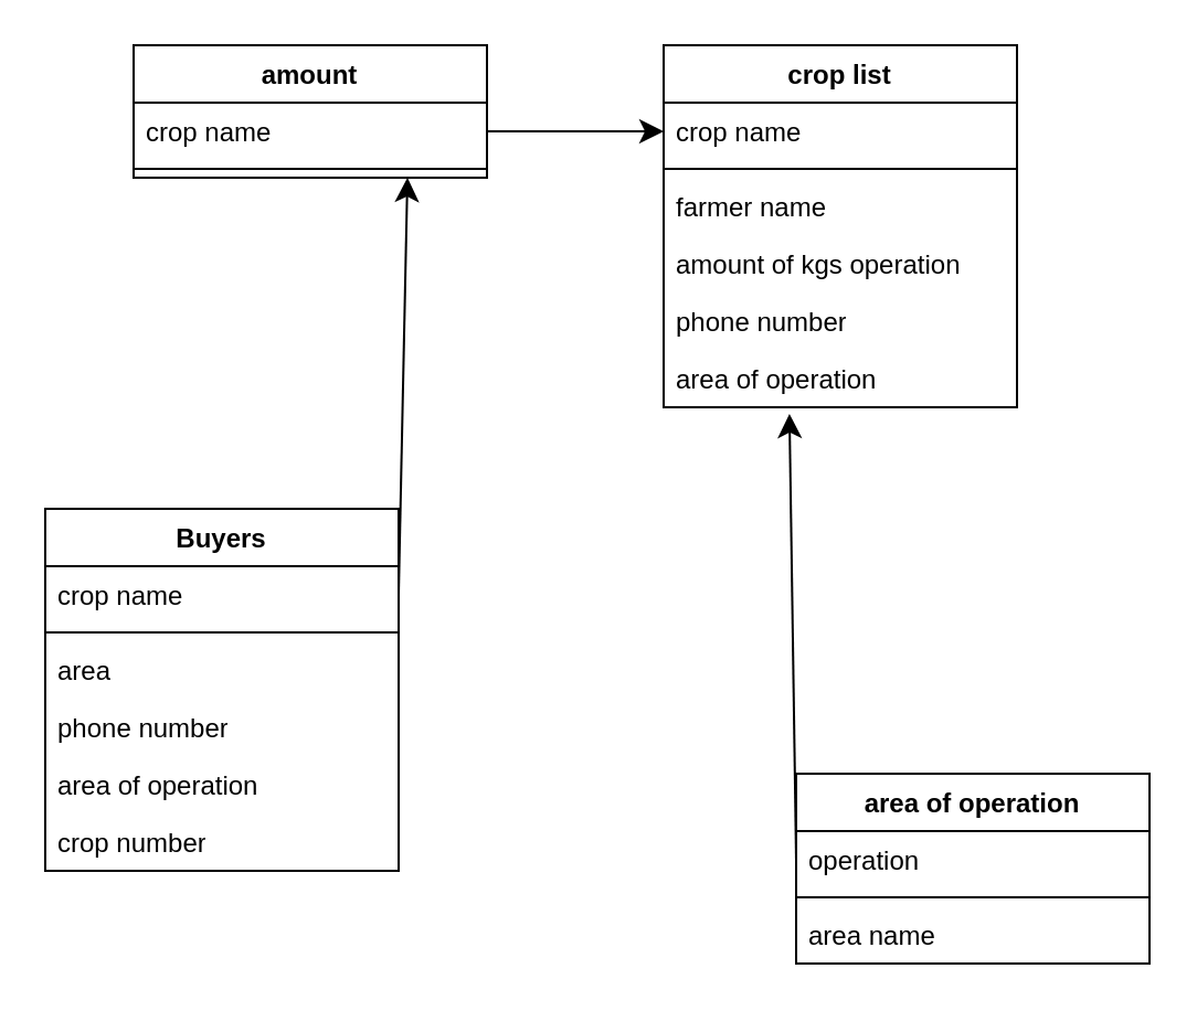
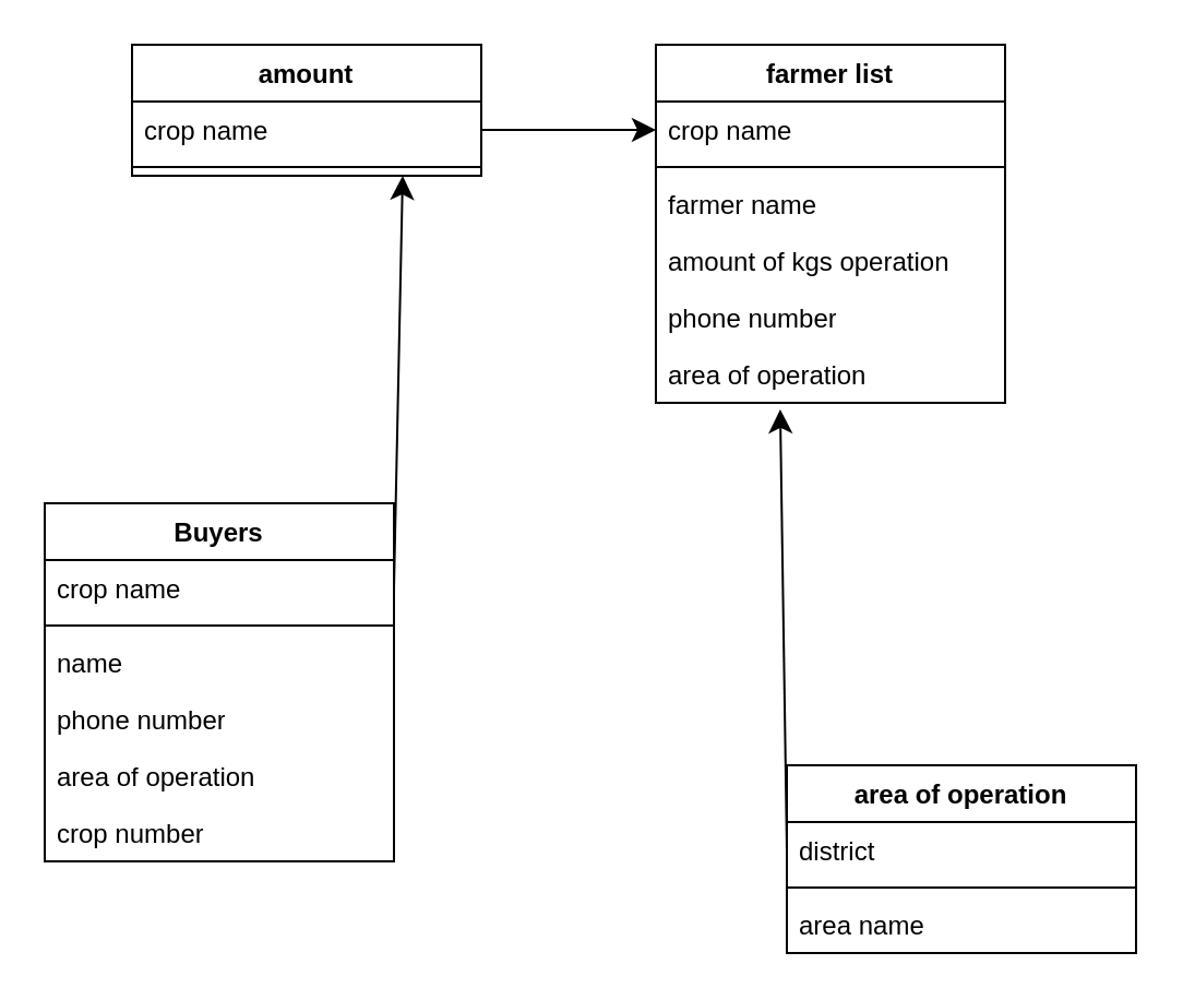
  <mxCell id="0" />
  <mxCell id="1" parent="0" />
  <mxCell id="2" value="amount" style="swimlane;fontStyle=1;align=center;verticalAlign=top;childLayout=stackLayout;horizontal=1;startSize=26;horizontalStack=0;resizeParent=1;resizeParentMax=0;resizeLast=0;collapsible=1;marginBottom=0;whiteSpace=wrap;html=1;" vertex="1" parent="1"><mxGeometry x="60" y="20" width="160" height="60" as="geometry" /></mxCell>
  <mxCell id="3" value="crop name" style="text;strokeColor=none;fillColor=none;align=left;verticalAlign=top;spacingLeft=4;spacingRight=4;overflow=hidden;rotatable=0;points=[[0,0.5],[1,0.5]];portConstraint=eastwest;whiteSpace=wrap;html=1;" vertex="1" parent="2"><mxGeometry y="26" width="160" height="26" as="geometry" /></mxCell>
  <mxCell id="4" value="" style="line;strokeWidth=1;fillColor=none;align=left;verticalAlign=middle;spacingTop=-1;spacingLeft=3;spacingRight=3;rotatable=0;labelPosition=right;points=[];portConstraint=eastwest;strokeColor=inherit;" vertex="1" parent="2"><mxGeometry y="52" width="160" height="8" as="geometry" /></mxCell>
- <mxCell id="5" value="crop list" style="swimlane;fontStyle=1;align=center;verticalAlign=top;childLayout=stackLayout;horizontal=1;startSize=26;horizontalStack=0;resizeParent=1;resizeParentMax=0;resizeLast=0;collapsible=1;marginBottom=0;whiteSpace=wrap;html=1;" vertex="1" parent="1"><mxGeometry x="300" y="20" width="160" height="164" as="geometry" /></mxCell>
+ <mxCell id="5" value="farmer list" style="swimlane;fontStyle=1;align=center;verticalAlign=top;childLayout=stackLayout;horizontal=1;startSize=26;horizontalStack=0;resizeParent=1;resizeParentMax=0;resizeLast=0;collapsible=1;marginBottom=0;whiteSpace=wrap;html=1;" vertex="1" parent="1"><mxGeometry x="300" y="20" width="160" height="164" as="geometry" /></mxCell>
  <mxCell id="6" value="crop name" style="text;strokeColor=none;fillColor=none;align=left;verticalAlign=top;spacingLeft=4;spacingRight=4;overflow=hidden;rotatable=0;points=[[0,0.5],[1,0.5]];portConstraint=eastwest;whiteSpace=wrap;html=1;" vertex="1" parent="5"><mxGeometry y="26" width="160" height="26" as="geometry" /></mxCell>
  <mxCell id="7" value="" style="line;strokeWidth=1;fillColor=none;align=left;verticalAlign=middle;spacingTop=-1;spacingLeft=3;spacingRight=3;rotatable=0;labelPosition=right;points=[];portConstraint=eastwest;strokeColor=inherit;" vertex="1" parent="5"><mxGeometry y="52" width="160" height="8" as="geometry" /></mxCell>
  <mxCell id="8" value="farmer name" style="text;strokeColor=none;fillColor=none;align=left;verticalAlign=top;spacingLeft=4;spacingRight=4;overflow=hidden;rotatable=0;points=[[0,0.5],[1,0.5]];portConstraint=eastwest;whiteSpace=wrap;html=1;" vertex="1" parent="5"><mxGeometry y="60" width="160" height="26" as="geometry" /></mxCell>
  <mxCell id="9" value="amount of kgs operation" style="text;strokeColor=none;fillColor=none;align=left;verticalAlign=top;spacingLeft=4;spacingRight=4;overflow=hidden;rotatable=0;points=[[0,0.5],[1,0.5]];portConstraint=eastwest;whiteSpace=wrap;html=1;" vertex="1" parent="5"><mxGeometry y="86" width="160" height="26" as="geometry" /></mxCell>
  <mxCell id="10" value="phone number" style="text;strokeColor=none;fillColor=none;align=left;verticalAlign=top;spacingLeft=4;spacingRight=4;overflow=hidden;rotatable=0;points=[[0,0.5],[1,0.5]];portConstraint=eastwest;whiteSpace=wrap;html=1;" vertex="1" parent="5"><mxGeometry y="112" width="160" height="26" as="geometry" /></mxCell>
  <mxCell id="11" value="area of operation" style="text;strokeColor=none;fillColor=none;align=left;verticalAlign=top;spacingLeft=4;spacingRight=4;overflow=hidden;rotatable=0;points=[[0,0.5],[1,0.5]];portConstraint=eastwest;whiteSpace=wrap;html=1;" vertex="1" parent="5"><mxGeometry y="138" width="160" height="26" as="geometry" /></mxCell>
  <mxCell id="12" style="edgeStyle=none;curved=1;rounded=0;orthogonalLoop=1;jettySize=auto;html=1;exitX=1;exitY=0.5;exitDx=0;exitDy=0;entryX=0;entryY=0.5;entryDx=0;entryDy=0;fontSize=12;startSize=8;endSize=8;" edge="1" parent="1" source="3" target="6"><mxGeometry relative="1" as="geometry" /></mxCell>
  <mxCell id="13" value="area of operation" style="swimlane;fontStyle=1;align=center;verticalAlign=top;childLayout=stackLayout;horizontal=1;startSize=26;horizontalStack=0;resizeParent=1;resizeParentMax=0;resizeLast=0;collapsible=1;marginBottom=0;whiteSpace=wrap;html=1;" vertex="1" parent="1"><mxGeometry x="360" y="350" width="160" height="86" as="geometry" /></mxCell>
- <mxCell id="14" value="operation" style="text;strokeColor=none;fillColor=none;align=left;verticalAlign=top;spacingLeft=4;spacingRight=4;overflow=hidden;rotatable=0;points=[[0,0.5],[1,0.5]];portConstraint=eastwest;whiteSpace=wrap;html=1;" vertex="1" parent="13"><mxGeometry y="26" width="160" height="26" as="geometry" /></mxCell>
+ <mxCell id="14" value="district" style="text;strokeColor=none;fillColor=none;align=left;verticalAlign=top;spacingLeft=4;spacingRight=4;overflow=hidden;rotatable=0;points=[[0,0.5],[1,0.5]];portConstraint=eastwest;whiteSpace=wrap;html=1;" vertex="1" parent="13"><mxGeometry y="26" width="160" height="26" as="geometry" /></mxCell>
  <mxCell id="15" value="" style="line;strokeWidth=1;fillColor=none;align=left;verticalAlign=middle;spacingTop=-1;spacingLeft=3;spacingRight=3;rotatable=0;labelPosition=right;points=[];portConstraint=eastwest;strokeColor=inherit;" vertex="1" parent="13"><mxGeometry y="52" width="160" height="8" as="geometry" /></mxCell>
  <mxCell id="16" value="area name" style="text;strokeColor=none;fillColor=none;align=left;verticalAlign=top;spacingLeft=4;spacingRight=4;overflow=hidden;rotatable=0;points=[[0,0.5],[1,0.5]];portConstraint=eastwest;whiteSpace=wrap;html=1;" vertex="1" parent="13"><mxGeometry y="60" width="160" height="26" as="geometry" /></mxCell>
  <mxCell id="17" style="edgeStyle=none;curved=1;rounded=0;orthogonalLoop=1;jettySize=auto;html=1;exitX=0;exitY=0.5;exitDx=0;exitDy=0;entryX=0.356;entryY=1.115;entryDx=0;entryDy=0;entryPerimeter=0;fontSize=12;startSize=8;endSize=8;" edge="1" parent="1" source="14" target="11"><mxGeometry relative="1" as="geometry" /></mxCell>
  <mxCell id="18" value="Buyers" style="swimlane;fontStyle=1;align=center;verticalAlign=top;childLayout=stackLayout;horizontal=1;startSize=26;horizontalStack=0;resizeParent=1;resizeParentMax=0;resizeLast=0;collapsible=1;marginBottom=0;whiteSpace=wrap;html=1;" vertex="1" parent="1"><mxGeometry x="20" y="230" width="160" height="164" as="geometry" /></mxCell>
  <mxCell id="19" value="crop name" style="text;strokeColor=none;fillColor=none;align=left;verticalAlign=top;spacingLeft=4;spacingRight=4;overflow=hidden;rotatable=0;points=[[0,0.5],[1,0.5]];portConstraint=eastwest;whiteSpace=wrap;html=1;" vertex="1" parent="18"><mxGeometry y="26" width="160" height="26" as="geometry" /></mxCell>
  <mxCell id="20" value="" style="line;strokeWidth=1;fillColor=none;align=left;verticalAlign=middle;spacingTop=-1;spacingLeft=3;spacingRight=3;rotatable=0;labelPosition=right;points=[];portConstraint=eastwest;strokeColor=inherit;" vertex="1" parent="18"><mxGeometry y="52" width="160" height="8" as="geometry" /></mxCell>
- <mxCell id="21" value="area" style="text;strokeColor=none;fillColor=none;align=left;verticalAlign=top;spacingLeft=4;spacingRight=4;overflow=hidden;rotatable=0;points=[[0,0.5],[1,0.5]];portConstraint=eastwest;whiteSpace=wrap;html=1;" vertex="1" parent="18"><mxGeometry y="60" width="160" height="26" as="geometry" /></mxCell>
+ <mxCell id="21" value="name" style="text;strokeColor=none;fillColor=none;align=left;verticalAlign=top;spacingLeft=4;spacingRight=4;overflow=hidden;rotatable=0;points=[[0,0.5],[1,0.5]];portConstraint=eastwest;whiteSpace=wrap;html=1;" vertex="1" parent="18"><mxGeometry y="60" width="160" height="26" as="geometry" /></mxCell>
  <mxCell id="22" value="phone number" style="text;strokeColor=none;fillColor=none;align=left;verticalAlign=top;spacingLeft=4;spacingRight=4;overflow=hidden;rotatable=0;points=[[0,0.5],[1,0.5]];portConstraint=eastwest;whiteSpace=wrap;html=1;" vertex="1" parent="18"><mxGeometry y="86" width="160" height="26" as="geometry" /></mxCell>
  <mxCell id="23" value="area of operation" style="text;strokeColor=none;fillColor=none;align=left;verticalAlign=top;spacingLeft=4;spacingRight=4;overflow=hidden;rotatable=0;points=[[0,0.5],[1,0.5]];portConstraint=eastwest;whiteSpace=wrap;html=1;" vertex="1" parent="18"><mxGeometry y="112" width="160" height="26" as="geometry" /></mxCell>
  <mxCell id="24" value="crop number" style="text;strokeColor=none;fillColor=none;align=left;verticalAlign=top;spacingLeft=4;spacingRight=4;overflow=hidden;rotatable=0;points=[[0,0.5],[1,0.5]];portConstraint=eastwest;whiteSpace=wrap;html=1;" vertex="1" parent="18"><mxGeometry y="138" width="160" height="26" as="geometry" /></mxCell>
  <mxCell id="25" style="edgeStyle=none;curved=1;rounded=0;orthogonalLoop=1;jettySize=auto;html=1;exitX=1;exitY=0.5;exitDx=0;exitDy=0;entryX=0.775;entryY=1;entryDx=0;entryDy=0;entryPerimeter=0;fontSize=12;startSize=8;endSize=8;" edge="1" parent="1" source="19" target="4"><mxGeometry relative="1" as="geometry" /></mxCell>
